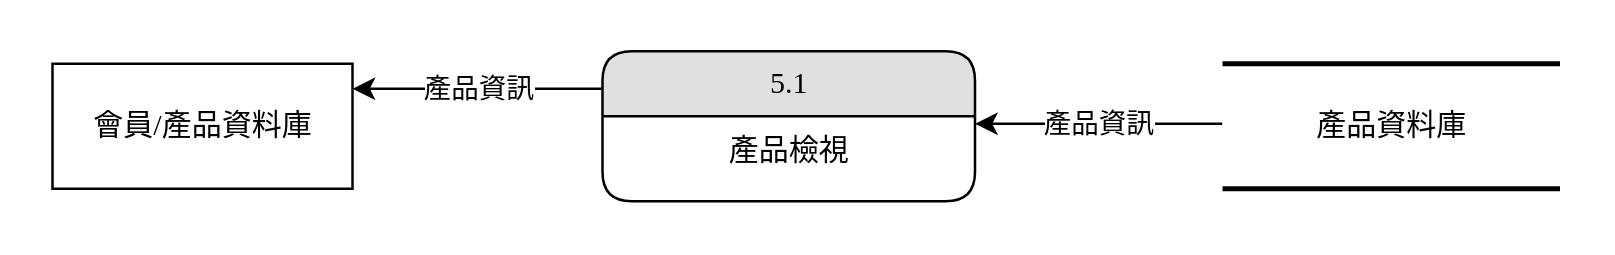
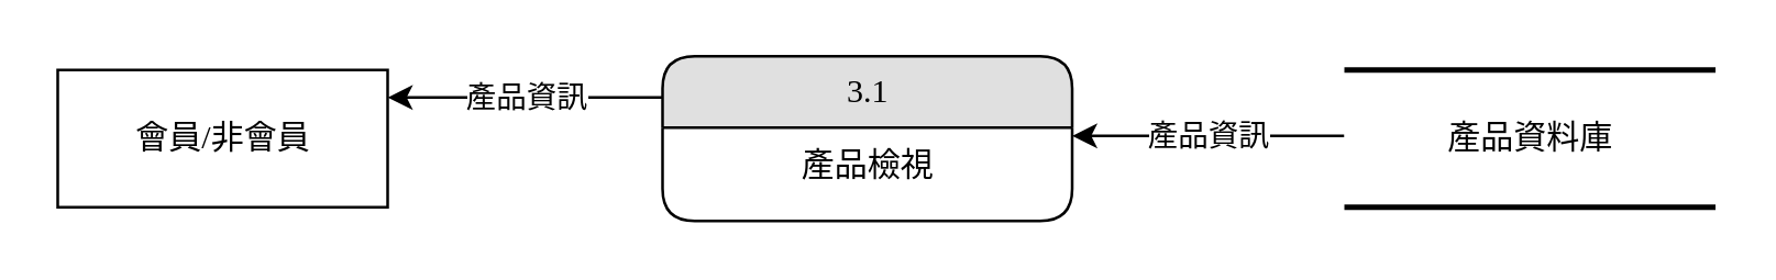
  <mxCell id="0" />
  <mxCell id="1" parent="0" />
- <mxCell id="2" value="會員/產品資料庫" style="whiteSpace=wrap;html=1;rounded=0;shadow=0;comic=0;labelBackgroundColor=none;strokeWidth=1;fontFamily=Verdana;fontSize=12;align=center;" parent="1" vertex="1"><mxGeometry x="20.5" y="25" width="120" height="50" as="geometry" /></mxCell>
+ <mxCell id="2" value="會員/非會員" style="whiteSpace=wrap;html=1;rounded=0;shadow=0;comic=0;labelBackgroundColor=none;strokeWidth=1;fontFamily=Verdana;fontSize=12;align=center;" parent="1" vertex="1"><mxGeometry x="20.5" y="25" width="120" height="50" as="geometry" /></mxCell>
  <mxCell id="3" value="產品資訊" style="edgeStyle=orthogonalEdgeStyle;rounded=0;orthogonalLoop=1;jettySize=auto;html=1;" parent="1" source="4" edge="1"><mxGeometry relative="1" as="geometry"><mxPoint x="389.5" y="49" as="targetPoint" /><Array as="points"><mxPoint x="448.5" y="49" /><mxPoint x="448.5" y="49" /></Array></mxGeometry></mxCell>
  <mxCell id="4" value="產品資料庫" style="html=1;rounded=0;shadow=0;comic=0;labelBackgroundColor=none;strokeWidth=2;fontFamily=Verdana;fontSize=12;align=center;shape=mxgraph.ios7ui.horLines;" parent="1" vertex="1"><mxGeometry x="488.5" y="25" width="135" height="50" as="geometry" /></mxCell>
  <mxCell id="5" value="產品資訊" style="edgeStyle=orthogonalEdgeStyle;rounded=0;orthogonalLoop=1;jettySize=auto;html=1;" parent="1" edge="1"><mxGeometry relative="1" as="geometry"><Array as="points"><mxPoint x="140.5" y="35" /></Array><mxPoint x="140.5" y="35" as="targetPoint" /><mxPoint x="240.5" y="35" as="sourcePoint" /></mxGeometry></mxCell>
- <mxCell id="6" value="5.1" style="swimlane;html=1;fontStyle=0;childLayout=stackLayout;horizontal=1;startSize=26;horizontalStack=0;resizeParent=1;resizeLast=0;collapsible=1;marginBottom=0;swimlaneFillColor=#ffffff;align=center;rounded=1;shadow=0;comic=0;labelBackgroundColor=none;strokeWidth=1;fontFamily=Verdana;fontSize=12;fillColor=#E0E0E0;strokeColor=#000000;" parent="1" vertex="1"><mxGeometry x="240.5" y="20" width="149" height="60" as="geometry" /></mxCell>
+ <mxCell id="6" value="3.1" style="swimlane;html=1;fontStyle=0;childLayout=stackLayout;horizontal=1;startSize=26;horizontalStack=0;resizeParent=1;resizeLast=0;collapsible=1;marginBottom=0;swimlaneFillColor=#ffffff;align=center;rounded=1;shadow=0;comic=0;labelBackgroundColor=none;strokeWidth=1;fontFamily=Verdana;fontSize=12;fillColor=#E0E0E0;strokeColor=#000000;" parent="1" vertex="1"><mxGeometry x="240.5" y="20" width="149" height="60" as="geometry" /></mxCell>
  <mxCell id="7" value="產品檢視" style="text;html=1;strokeColor=none;fillColor=none;spacingLeft=4;spacingRight=4;whiteSpace=wrap;overflow=hidden;rotatable=0;points=[[0,0.5],[1,0.5]];portConstraint=eastwest;align=center;" parent="6" vertex="1"><mxGeometry y="26" width="149" height="26" as="geometry" /></mxCell>
